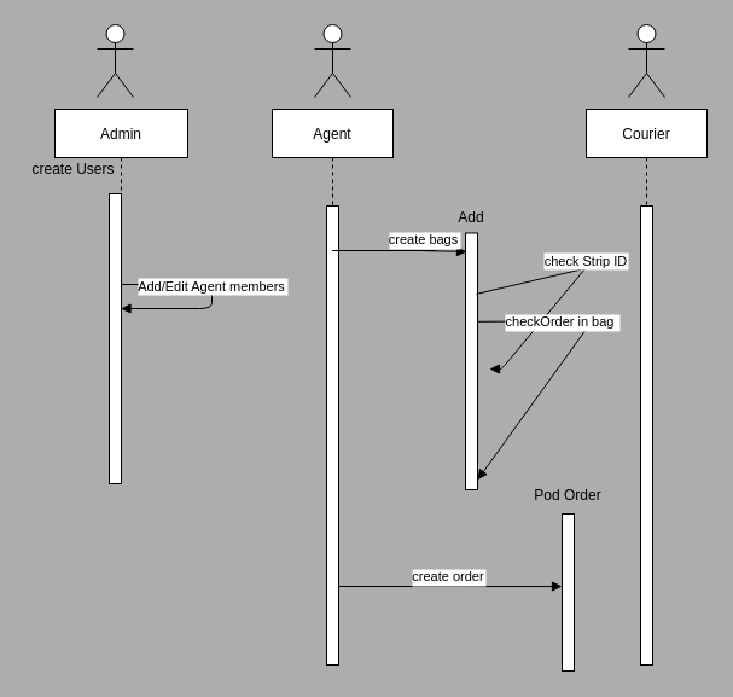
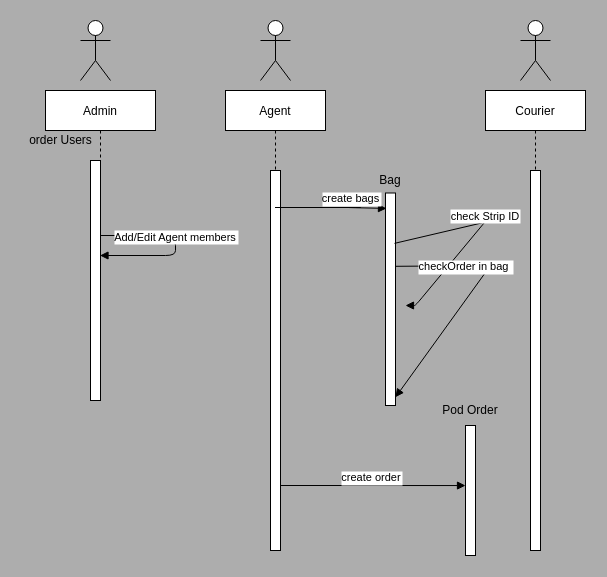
  <mxCell id="0" />
  <mxCell id="1" parent="0" />
  <mxCell id="2" value="Admin" style="shape=umlLifeline;perimeter=lifelinePerimeter;container=1;collapsible=0;recursiveResize=0;rounded=0;shadow=0;strokeWidth=1;" vertex="1" parent="1"><mxGeometry x="45" y="90" width="110" height="310" as="geometry" /></mxCell>
  <mxCell id="3" value="" style="points=[];perimeter=orthogonalPerimeter;rounded=0;shadow=0;strokeWidth=1;" vertex="1" parent="2"><mxGeometry x="45" y="70" width="10" height="240" as="geometry" /></mxCell>
- <mxCell id="4" value="create Users" style="text;html=1;align=center;verticalAlign=middle;resizable=0;points=[];autosize=1;strokeColor=none;fillColor=none;" vertex="1" parent="2"><mxGeometry x="-25" y="40" width="80" height="20" as="geometry" /></mxCell>
+ <mxCell id="4" value="order Users" style="text;html=1;align=center;verticalAlign=middle;resizable=0;points=[];autosize=1;strokeColor=none;fillColor=none;" vertex="1" parent="2"><mxGeometry x="-25" y="40" width="80" height="20" as="geometry" /></mxCell>
  <mxCell id="5" value="Agent" style="shape=umlLifeline;perimeter=lifelinePerimeter;container=1;collapsible=0;recursiveResize=0;rounded=0;shadow=0;strokeWidth=1;" vertex="1" parent="1"><mxGeometry x="225" y="90" width="100" height="460" as="geometry" /></mxCell>
  <mxCell id="6" value="" style="points=[];perimeter=orthogonalPerimeter;rounded=0;shadow=0;strokeWidth=1;" vertex="1" parent="5"><mxGeometry x="45" y="80" width="10" height="380" as="geometry" /></mxCell>
  <mxCell id="7" value="create order" style="verticalAlign=bottom;endArrow=block;shadow=0;strokeWidth=1;entryX=0;entryY=0.462;entryDx=0;entryDy=0;entryPerimeter=0;" edge="1" parent="5" target="23"><mxGeometry x="-0.201" y="-1" relative="1" as="geometry"><mxPoint x="55" y="395" as="sourcePoint" /><mxPoint x="230" y="400" as="targetPoint" /><Array as="points"><mxPoint x="145.5" y="395" /><mxPoint x="125.5" y="395" /></Array><mxPoint x="1" as="offset" /></mxGeometry></mxCell>
  <mxCell id="8" value="&lt;br&gt;" style="edgeLabel;html=1;align=center;verticalAlign=middle;resizable=0;points=[];" vertex="1" connectable="0" parent="7"><mxGeometry x="0.05" y="-4" relative="1" as="geometry"><mxPoint as="offset" /></mxGeometry></mxCell>
  <mxCell id="9" value="Courier" style="shape=umlLifeline;perimeter=lifelinePerimeter;container=1;collapsible=0;recursiveResize=0;rounded=0;shadow=0;strokeWidth=1;" vertex="1" parent="1"><mxGeometry x="485" y="90" width="100" height="460" as="geometry" /></mxCell>
  <mxCell id="10" value="" style="points=[];perimeter=orthogonalPerimeter;rounded=0;shadow=0;strokeWidth=1;" vertex="1" parent="9"><mxGeometry x="45" y="80" width="10" height="380" as="geometry" /></mxCell>
  <mxCell id="11" value="" style="shape=umlActor;verticalLabelPosition=bottom;verticalAlign=top;html=1;outlineConnect=0;" vertex="1" parent="1"><mxGeometry x="80" y="20" width="30" height="60" as="geometry" /></mxCell>
  <mxCell id="12" value="" style="shape=umlActor;verticalLabelPosition=bottom;verticalAlign=top;html=1;outlineConnect=0;" vertex="1" parent="1"><mxGeometry x="260" y="20" width="30" height="60" as="geometry" /></mxCell>
  <mxCell id="13" value="" style="shape=umlActor;verticalLabelPosition=bottom;verticalAlign=top;html=1;outlineConnect=0;" vertex="1" parent="1"><mxGeometry x="520" y="20" width="30" height="60" as="geometry" /></mxCell>
  <mxCell id="14" value="Add/Edit Agent members" style="verticalAlign=bottom;endArrow=block;shadow=0;strokeWidth=1;" edge="1" parent="1" source="2" target="2"><mxGeometry relative="1" as="geometry"><mxPoint x="100" y="185.06" as="sourcePoint" /><mxPoint x="260" y="185" as="targetPoint" /></mxGeometry></mxCell>
  <mxCell id="15" value="create bags" style="verticalAlign=bottom;endArrow=block;shadow=0;strokeWidth=1;entryX=0.1;entryY=0.016;entryDx=0;entryDy=0;entryPerimeter=0;" edge="1" parent="1" source="5"><mxGeometry relative="1" as="geometry"><mxPoint x="275" y="223.17" as="sourcePoint" /><mxPoint x="386" y="207.9" as="targetPoint" /><Array as="points"><mxPoint x="365" y="207" /><mxPoint x="345" y="207" /></Array></mxGeometry></mxCell>
  <mxCell id="16" value="&lt;br&gt;" style="edgeLabel;html=1;align=center;verticalAlign=middle;resizable=0;points=[];" vertex="1" connectable="0" parent="15"><mxGeometry x="0.05" y="-4" relative="1" as="geometry"><mxPoint as="offset" /></mxGeometry></mxCell>
  <mxCell id="17" value="" style="points=[];perimeter=orthogonalPerimeter;rounded=0;shadow=0;strokeWidth=1;" vertex="1" parent="1"><mxGeometry x="385" y="192.5" width="10" height="212.5" as="geometry" /></mxCell>
  <mxCell id="18" value="check Strip ID" style="verticalAlign=bottom;endArrow=block;shadow=0;strokeWidth=1;exitX=0.9;exitY=0.237;exitDx=0;exitDy=0;exitPerimeter=0;" edge="1" parent="1" source="17"><mxGeometry x="0.119" y="3" relative="1" as="geometry"><mxPoint x="419" y="216.04" as="sourcePoint" /><mxPoint x="405" y="305" as="targetPoint" /><Array as="points"><mxPoint x="509" y="215.98" /><mxPoint x="489" y="215.98" /><mxPoint x="415" y="305" /></Array><mxPoint y="-1" as="offset" /></mxGeometry></mxCell>
  <mxCell id="19" value="&lt;br&gt;" style="edgeLabel;html=1;align=center;verticalAlign=middle;resizable=0;points=[];" vertex="1" connectable="0" parent="18"><mxGeometry x="0.05" y="-4" relative="1" as="geometry"><mxPoint as="offset" /></mxGeometry></mxCell>
  <mxCell id="20" value="checkOrder in bag " style="verticalAlign=bottom;endArrow=block;shadow=0;strokeWidth=1;exitX=0.9;exitY=0.237;exitDx=0;exitDy=0;exitPerimeter=0;entryX=1;entryY=0.961;entryDx=0;entryDy=0;entryPerimeter=0;" edge="1" parent="1" target="17"><mxGeometry x="-0.53" y="-10" relative="1" as="geometry"><mxPoint x="395" y="265.812" as="sourcePoint" /><mxPoint x="400" y="307.837" as="targetPoint" /><Array as="points"><mxPoint x="510" y="265" /><mxPoint x="490" y="265" /></Array><mxPoint as="offset" /></mxGeometry></mxCell>
  <mxCell id="21" value="&lt;br&gt;" style="edgeLabel;html=1;align=center;verticalAlign=middle;resizable=0;points=[];" vertex="1" connectable="0" parent="20"><mxGeometry x="0.05" y="-4" relative="1" as="geometry"><mxPoint as="offset" /></mxGeometry></mxCell>
- <mxCell id="22" value="Add" style="text;html=1;strokeColor=none;fillColor=none;align=center;verticalAlign=middle;whiteSpace=wrap;rounded=0;" vertex="1" parent="1"><mxGeometry x="360" y="165" width="60" height="30" as="geometry" /></mxCell>
+ <mxCell id="22" value="Bag" style="text;html=1;strokeColor=none;fillColor=none;align=center;verticalAlign=middle;whiteSpace=wrap;rounded=0;" vertex="1" parent="1"><mxGeometry x="360" y="165" width="60" height="30" as="geometry" /></mxCell>
  <mxCell id="23" value="" style="points=[];perimeter=orthogonalPerimeter;rounded=0;shadow=0;strokeWidth=1;" vertex="1" parent="1"><mxGeometry x="465" y="425" width="10" height="130" as="geometry" /></mxCell>
  <mxCell id="24" value="Pod Order" style="text;html=1;strokeColor=none;fillColor=none;align=center;verticalAlign=middle;whiteSpace=wrap;rounded=0;" vertex="1" parent="1"><mxGeometry x="440" y="395" width="60" height="30" as="geometry" /></mxCell>
